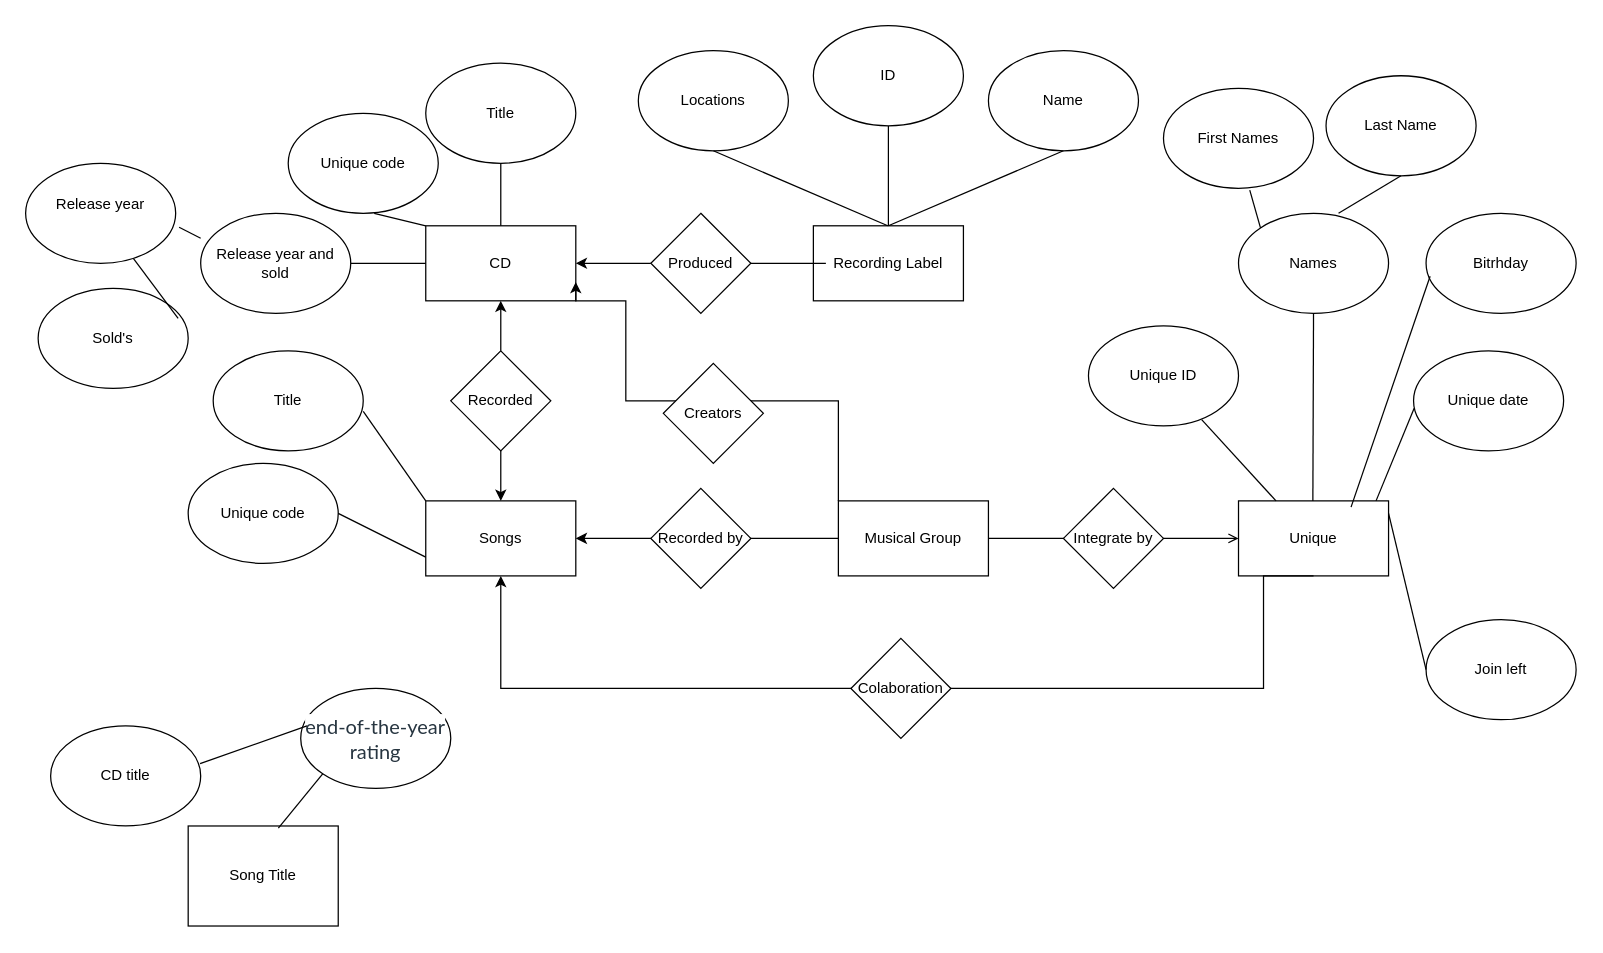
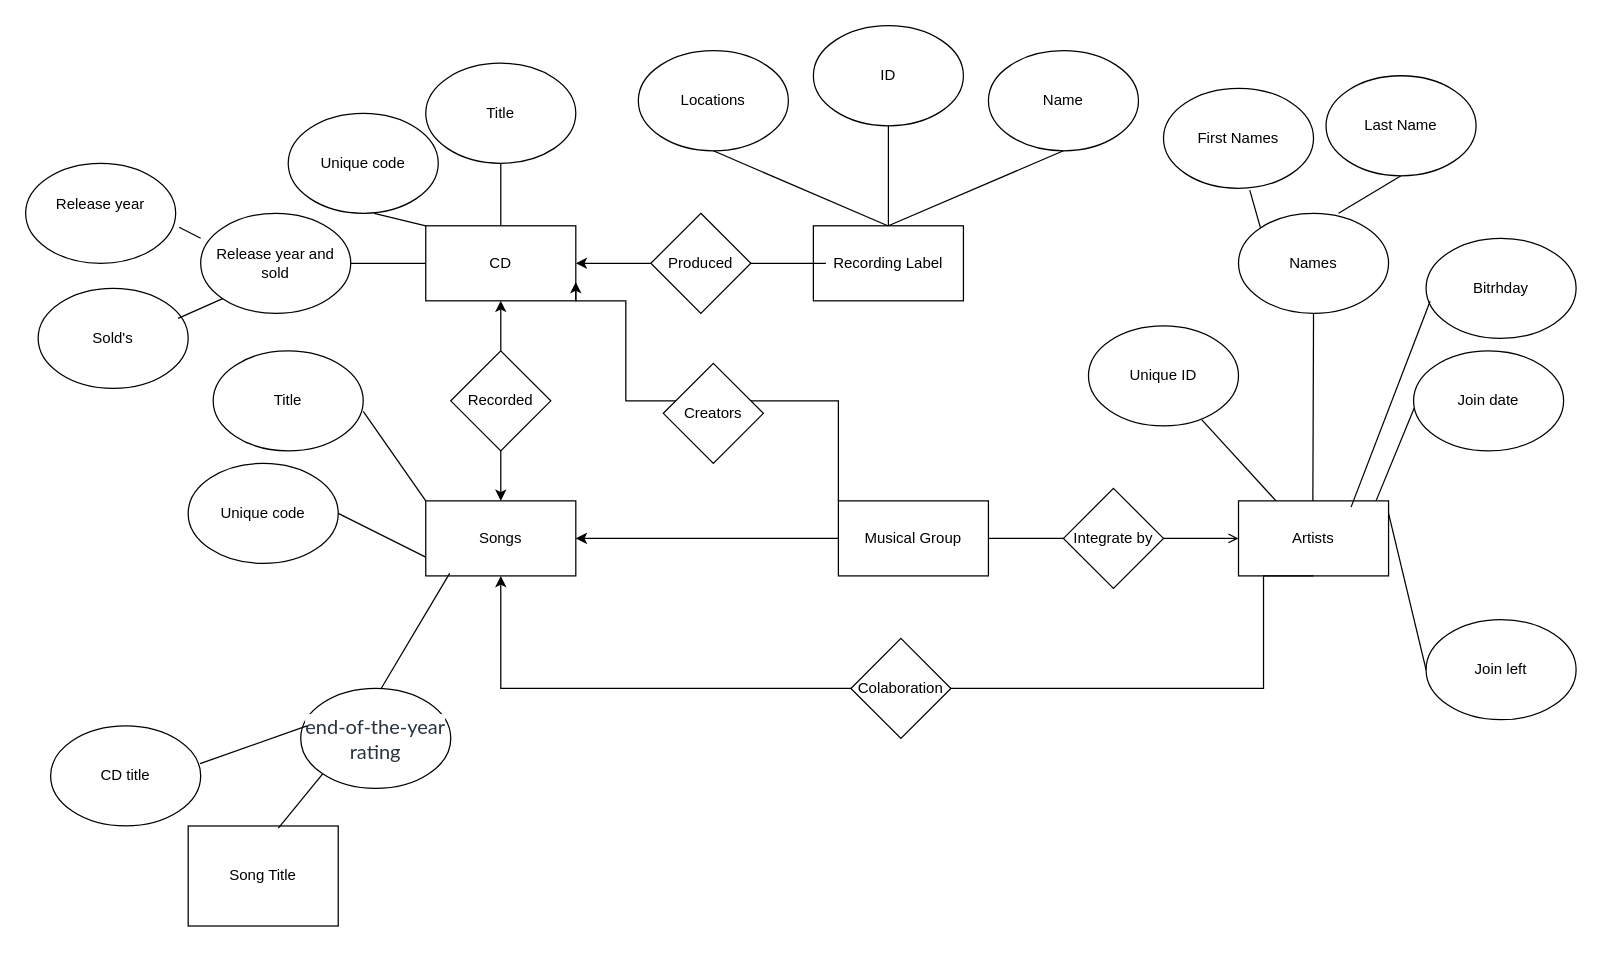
  <mxCell id="0" />
  <mxCell id="1" parent="0" />
  <mxCell id="2" value="Recording Label" style="rounded=0;whiteSpace=wrap;html=1;" vertex="1" parent="1"><mxGeometry x="650" y="180" width="120" height="60" as="geometry" /></mxCell>
  <mxCell id="3" value="" style="endArrow=none;html=1;rounded=0;entryX=0.5;entryY=1;entryDx=0;entryDy=0;exitX=0.5;exitY=0;exitDx=0;exitDy=0;" edge="1" parent="1" source="2" target="4"><mxGeometry width="50" height="50" relative="1" as="geometry"><mxPoint x="520" y="340" as="sourcePoint" /><mxPoint x="710" y="100" as="targetPoint" /></mxGeometry></mxCell>
  <mxCell id="4" value="ID" style="ellipse;whiteSpace=wrap;html=1;" vertex="1" parent="1"><mxGeometry x="650" y="20" width="120" height="80" as="geometry" /></mxCell>
  <mxCell id="5" value="Name" style="ellipse;whiteSpace=wrap;html=1;" vertex="1" parent="1"><mxGeometry x="790" y="40" width="120" height="80" as="geometry" /></mxCell>
  <mxCell id="6" value="Locations" style="ellipse;whiteSpace=wrap;html=1;" vertex="1" parent="1"><mxGeometry x="510" y="40" width="120" height="80" as="geometry" /></mxCell>
  <mxCell id="7" value="" style="endArrow=none;html=1;rounded=0;entryX=0.5;entryY=1;entryDx=0;entryDy=0;exitX=0.5;exitY=0;exitDx=0;exitDy=0;" edge="1" parent="1" target="6"><mxGeometry width="50" height="50" relative="1" as="geometry"><mxPoint x="709.5" y="180" as="sourcePoint" /><mxPoint x="709.5" y="100" as="targetPoint" /></mxGeometry></mxCell>
  <mxCell id="8" value="" style="endArrow=none;html=1;rounded=0;entryX=0.5;entryY=1;entryDx=0;entryDy=0;exitX=0.5;exitY=1;exitDx=0;exitDy=0;" edge="1" parent="1" source="5"><mxGeometry width="50" height="50" relative="1" as="geometry"><mxPoint x="849.5" y="240" as="sourcePoint" /><mxPoint x="710" y="180" as="targetPoint" /></mxGeometry></mxCell>
  <mxCell id="9" value="" style="edgeStyle=orthogonalEdgeStyle;rounded=0;orthogonalLoop=1;jettySize=auto;html=1;" edge="1" parent="1" source="10" target="11"><mxGeometry relative="1" as="geometry" /></mxCell>
  <mxCell id="10" value="Produced" style="rhombus;whiteSpace=wrap;html=1;rounded=0;" vertex="1" parent="1"><mxGeometry x="520" y="170" width="80" height="80" as="geometry" /></mxCell>
  <mxCell id="11" value="CD" style="whiteSpace=wrap;html=1;rounded=0;" vertex="1" parent="1"><mxGeometry x="340" y="180" width="120" height="60" as="geometry" /></mxCell>
  <mxCell id="12" value="Title" style="ellipse;whiteSpace=wrap;html=1;" vertex="1" parent="1"><mxGeometry x="340" y="50" width="120" height="80" as="geometry" /></mxCell>
  <mxCell id="13" value="" style="endArrow=none;html=1;rounded=0;exitX=0.5;exitY=0;exitDx=0;exitDy=0;entryX=0.5;entryY=1;entryDx=0;entryDy=0;" edge="1" parent="1" source="11" target="12"><mxGeometry width="50" height="50" relative="1" as="geometry"><mxPoint x="490" y="180" as="sourcePoint" /><mxPoint x="540" y="130" as="targetPoint" /></mxGeometry></mxCell>
  <mxCell id="14" value="Unique code" style="ellipse;whiteSpace=wrap;html=1;" vertex="1" parent="1"><mxGeometry x="230" y="90" width="120" height="80" as="geometry" /></mxCell>
  <mxCell id="15" value="" style="endArrow=none;html=1;rounded=0;exitX=0;exitY=0;exitDx=0;exitDy=0;entryX=0.573;entryY=1;entryDx=0;entryDy=0;entryPerimeter=0;" edge="1" parent="1" source="11" target="14"><mxGeometry width="50" height="50" relative="1" as="geometry"><mxPoint x="410" y="190" as="sourcePoint" /><mxPoint x="410" y="140" as="targetPoint" /></mxGeometry></mxCell>
  <mxCell id="16" value="Release year and sold" style="ellipse;whiteSpace=wrap;html=1;" vertex="1" parent="1"><mxGeometry x="160" y="170" width="120" height="80" as="geometry" /></mxCell>
  <mxCell id="17" value="" style="endArrow=none;html=1;rounded=0;entryX=0;entryY=0.5;entryDx=0;entryDy=0;" edge="1" parent="1" target="11"><mxGeometry width="50" height="50" relative="1" as="geometry"><mxPoint x="280" y="210" as="sourcePoint" /><mxPoint x="330" y="160" as="targetPoint" /></mxGeometry></mxCell>
  <mxCell id="18" value="Release year&lt;div&gt;&lt;br&gt;&lt;/div&gt;" style="ellipse;whiteSpace=wrap;html=1;" vertex="1" parent="1"><mxGeometry x="20" y="130" width="120" height="80" as="geometry" /></mxCell>
  <mxCell id="19" value="Sold's" style="ellipse;whiteSpace=wrap;html=1;" vertex="1" parent="1"><mxGeometry x="30" y="230" width="120" height="80" as="geometry" /></mxCell>
  <mxCell id="20" value="" style="edgeStyle=orthogonalEdgeStyle;rounded=0;orthogonalLoop=1;jettySize=auto;html=1;" edge="1" parent="1" source="22" target="24"><mxGeometry relative="1" as="geometry" /></mxCell>
  <mxCell id="21" value="" style="edgeStyle=orthogonalEdgeStyle;rounded=0;orthogonalLoop=1;jettySize=auto;html=1;" edge="1" parent="1" source="22" target="11"><mxGeometry relative="1" as="geometry" /></mxCell>
  <mxCell id="22" value="Recorded" style="rhombus;whiteSpace=wrap;html=1;rounded=0;" vertex="1" parent="1"><mxGeometry x="360" y="280" width="80" height="80" as="geometry" /></mxCell>
  <mxCell id="23" value="" style="endArrow=none;html=1;rounded=0;entryX=0;entryY=0.5;entryDx=0;entryDy=0;" edge="1" parent="1"><mxGeometry width="50" height="50" relative="1" as="geometry"><mxPoint x="600" y="210" as="sourcePoint" /><mxPoint x="660" y="210" as="targetPoint" /></mxGeometry></mxCell>
  <mxCell id="24" value="Songs" style="whiteSpace=wrap;html=1;rounded=0;" vertex="1" parent="1"><mxGeometry x="340" y="400" width="120" height="60" as="geometry" /></mxCell>
  <mxCell id="25" value="" style="endArrow=none;html=1;rounded=0;entryX=0;entryY=0.5;entryDx=0;entryDy=0;exitX=1.023;exitY=0.64;exitDx=0;exitDy=0;exitPerimeter=0;" edge="1" parent="1" source="18"><mxGeometry width="50" height="50" relative="1" as="geometry"><mxPoint x="110" y="190" as="sourcePoint" /><mxPoint x="160" y="190" as="targetPoint" /></mxGeometry></mxCell>
- <mxCell id="26" value="" style="endArrow=none;html=1;rounded=0;exitX=0.933;exitY=0.3;exitDx=0;exitDy=0;exitPerimeter=0;" edge="1" parent="1" source="19" target="18"><mxGeometry width="50" height="50" relative="1" as="geometry"><mxPoint x="153" y="191" as="sourcePoint" /><mxPoint x="170" y="200" as="targetPoint" /></mxGeometry></mxCell>
+ <mxCell id="26" value="" style="endArrow=none;html=1;rounded=0;exitX=0.933;exitY=0.3;exitDx=0;exitDy=0;exitPerimeter=0;entryX=0;entryY=1;entryDx=0;entryDy=0;" edge="1" parent="1" source="19" target="16"><mxGeometry width="50" height="50" relative="1" as="geometry"><mxPoint x="153" y="191" as="sourcePoint" /><mxPoint x="170" y="200" as="targetPoint" /></mxGeometry></mxCell>
  <mxCell id="27" value="Title" style="ellipse;whiteSpace=wrap;html=1;" vertex="1" parent="1"><mxGeometry x="170" y="280" width="120" height="80" as="geometry" /></mxCell>
  <mxCell id="28" value="Unique code" style="ellipse;whiteSpace=wrap;html=1;" vertex="1" parent="1"><mxGeometry x="150" y="370" width="120" height="80" as="geometry" /></mxCell>
  <mxCell id="29" value="" style="endArrow=none;html=1;rounded=0;entryX=0;entryY=0;entryDx=0;entryDy=0;exitX=1;exitY=0.605;exitDx=0;exitDy=0;exitPerimeter=0;" edge="1" parent="1" source="27" target="24"><mxGeometry width="50" height="50" relative="1" as="geometry"><mxPoint x="290" y="360" as="sourcePoint" /><mxPoint x="340" y="310" as="targetPoint" /></mxGeometry></mxCell>
  <mxCell id="30" value="" style="endArrow=none;html=1;rounded=0;entryX=0;entryY=0.75;entryDx=0;entryDy=0;exitX=1;exitY=0.5;exitDx=0;exitDy=0;" edge="1" parent="1" source="28" target="24"><mxGeometry width="50" height="50" relative="1" as="geometry"><mxPoint x="300" y="370" as="sourcePoint" /><mxPoint x="350" y="410" as="targetPoint" /></mxGeometry></mxCell>
  <mxCell id="31" value="&lt;span style=&quot;color: rgb(39, 53, 64); font-family: &amp;quot;Lato Extended&amp;quot;, Lato, &amp;quot;Helvetica Neue&amp;quot;, Helvetica, Arial, sans-serif; font-size: 16px; text-align: start; background-color: rgb(255, 255, 255);&quot;&gt;end-of-the-year rating&lt;/span&gt;" style="ellipse;whiteSpace=wrap;html=1;" vertex="1" parent="1"><mxGeometry x="240" y="550" width="120" height="80" as="geometry" /></mxCell>
+ <mxCell id="32" value="" style="endArrow=none;html=1;rounded=0;entryX=0.159;entryY=0.966;entryDx=0;entryDy=0;exitX=0.538;exitY=-0.004;exitDx=0;exitDy=0;exitPerimeter=0;entryPerimeter=0;" edge="1" parent="1" source="31" target="24"><mxGeometry width="50" height="50" relative="1" as="geometry"><mxPoint x="280" y="507" as="sourcePoint" /><mxPoint x="350" y="470" as="targetPoint" /></mxGeometry></mxCell>
  <mxCell id="33" value="CD title" style="ellipse;whiteSpace=wrap;html=1;" vertex="1" parent="1"><mxGeometry x="40" y="580" width="120" height="80" as="geometry" /></mxCell>
  <mxCell id="34" value="Song Title" style="whiteSpace=wrap;html=1;rounded=0;" vertex="1" parent="1"><mxGeometry x="150" y="660" width="120" height="80" as="geometry" /></mxCell>
  <mxCell id="35" value="" style="endArrow=none;html=1;rounded=0;entryX=0;entryY=1;entryDx=0;entryDy=0;exitX=0.996;exitY=0.377;exitDx=0;exitDy=0;exitPerimeter=0;" edge="1" parent="1" source="33"><mxGeometry width="50" height="50" relative="1" as="geometry"><mxPoint x="175" y="617" as="sourcePoint" /><mxPoint x="245" y="580" as="targetPoint" /></mxGeometry></mxCell>
  <mxCell id="36" value="" style="endArrow=none;html=1;rounded=0;entryX=0;entryY=1;entryDx=0;entryDy=0;exitX=0.601;exitY=0.021;exitDx=0;exitDy=0;exitPerimeter=0;" edge="1" parent="1" source="34" target="31"><mxGeometry width="50" height="50" relative="1" as="geometry"><mxPoint x="170" y="620" as="sourcePoint" /><mxPoint x="255" y="590" as="targetPoint" /></mxGeometry></mxCell>
  <mxCell id="37" value="" style="edgeStyle=orthogonalEdgeStyle;rounded=0;orthogonalLoop=1;jettySize=auto;html=1;entryX=1;entryY=0.5;entryDx=0;entryDy=0;" edge="1" parent="1" source="39" target="24"><mxGeometry relative="1" as="geometry" /></mxCell>
  <mxCell id="38" value="" style="edgeStyle=orthogonalEdgeStyle;rounded=0;orthogonalLoop=1;jettySize=auto;html=1;entryX=0;entryY=0.5;entryDx=0;entryDy=0;endArrow=open;" edge="1" parent="1" source="39" target="42"><mxGeometry relative="1" as="geometry"><mxPoint x="980" y="430" as="targetPoint" /></mxGeometry></mxCell>
  <mxCell id="39" value="Musical Group" style="whiteSpace=wrap;html=1;rounded=0;" vertex="1" parent="1"><mxGeometry x="670" y="400" width="120" height="60" as="geometry" /></mxCell>
- <mxCell id="40" value="Recorded by" style="rhombus;whiteSpace=wrap;html=1;rounded=0;" vertex="1" parent="1"><mxGeometry x="520" y="390" width="80" height="80" as="geometry" /></mxCell>
  <mxCell id="41" value="Integrate by" style="rhombus;whiteSpace=wrap;html=1;rounded=0;" vertex="1" parent="1"><mxGeometry x="850" y="390" width="80" height="80" as="geometry" /></mxCell>
- <mxCell id="42" value="Unique" style="whiteSpace=wrap;html=1;rounded=0;" vertex="1" parent="1"><mxGeometry x="990" y="400" width="120" height="60" as="geometry" /></mxCell>
+ <mxCell id="42" value="Artists" style="whiteSpace=wrap;html=1;rounded=0;" vertex="1" parent="1"><mxGeometry x="990" y="400" width="120" height="60" as="geometry" /></mxCell>
  <mxCell id="43" value="" style="edgeStyle=orthogonalEdgeStyle;rounded=0;orthogonalLoop=1;jettySize=auto;html=1;entryX=1;entryY=0.75;entryDx=0;entryDy=0;exitX=0;exitY=0;exitDx=0;exitDy=0;" edge="1" parent="1" target="11"><mxGeometry relative="1" as="geometry"><mxPoint x="670" y="400" as="sourcePoint" /><mxPoint x="460" y="240" as="targetPoint" /><Array as="points"><mxPoint x="670" y="320" /><mxPoint x="500" y="320" /><mxPoint x="500" y="240" /><mxPoint x="460" y="240" /></Array></mxGeometry></mxCell>
  <mxCell id="44" value="Creators" style="rhombus;whiteSpace=wrap;html=1;rounded=0;" vertex="1" parent="1"><mxGeometry x="530" y="290" width="80" height="80" as="geometry" /></mxCell>
  <mxCell id="45" value="Names" style="ellipse;whiteSpace=wrap;html=1;" vertex="1" parent="1"><mxGeometry x="990" y="170" width="120" height="80" as="geometry" /></mxCell>
  <mxCell id="46" value="" style="endArrow=none;html=1;rounded=0;exitX=0.5;exitY=0;exitDx=0;exitDy=0;entryX=0.5;entryY=1;entryDx=0;entryDy=0;" edge="1" parent="1" target="45"><mxGeometry width="50" height="50" relative="1" as="geometry"><mxPoint x="1049.47" y="400" as="sourcePoint" /><mxPoint x="1049" y="350" as="targetPoint" /></mxGeometry></mxCell>
  <mxCell id="47" value="First Names" style="ellipse;whiteSpace=wrap;html=1;" vertex="1" parent="1"><mxGeometry x="930" y="70" width="120" height="80" as="geometry" /></mxCell>
  <mxCell id="48" value="Last Name" style="ellipse;whiteSpace=wrap;html=1;" vertex="1" parent="1"><mxGeometry x="1060" y="60" width="120" height="80" as="geometry" /></mxCell>
  <mxCell id="49" value="" style="endArrow=none;html=1;rounded=0;entryX=0.5;entryY=1;entryDx=0;entryDy=0;exitX=0.5;exitY=1;exitDx=0;exitDy=0;" edge="1" parent="1" source="48"><mxGeometry width="50" height="50" relative="1" as="geometry"><mxPoint x="1210" y="110" as="sourcePoint" /><mxPoint x="1070" y="170" as="targetPoint" /></mxGeometry></mxCell>
  <mxCell id="50" value="" style="endArrow=none;html=1;rounded=0;entryX=0.575;entryY=1.019;entryDx=0;entryDy=0;exitX=0;exitY=0;exitDx=0;exitDy=0;entryPerimeter=0;" edge="1" parent="1" source="45" target="47"><mxGeometry width="50" height="50" relative="1" as="geometry"><mxPoint x="860" y="130" as="sourcePoint" /><mxPoint x="720" y="190" as="targetPoint" /></mxGeometry></mxCell>
  <mxCell id="51" value="Unique ID" style="ellipse;whiteSpace=wrap;html=1;" vertex="1" parent="1"><mxGeometry x="870" y="260" width="120" height="80" as="geometry" /></mxCell>
  <mxCell id="52" value="" style="endArrow=none;html=1;rounded=0;exitX=0.25;exitY=0;exitDx=0;exitDy=0;entryX=0.5;entryY=1;entryDx=0;entryDy=0;" edge="1" parent="1" source="42"><mxGeometry width="50" height="50" relative="1" as="geometry"><mxPoint x="960" y="485" as="sourcePoint" /><mxPoint x="960.53" y="335" as="targetPoint" /></mxGeometry></mxCell>
- <mxCell id="53" value="Unique date" style="ellipse;whiteSpace=wrap;html=1;" vertex="1" parent="1"><mxGeometry x="1130" y="280" width="120" height="80" as="geometry" /></mxCell>
+ <mxCell id="53" value="Join date" style="ellipse;whiteSpace=wrap;html=1;" vertex="1" parent="1"><mxGeometry x="1130" y="280" width="120" height="80" as="geometry" /></mxCell>
  <mxCell id="54" value="" style="endArrow=none;html=1;rounded=0;exitX=0.5;exitY=0;exitDx=0;exitDy=0;entryX=0.004;entryY=0.573;entryDx=0;entryDy=0;entryPerimeter=0;" edge="1" parent="1" target="53"><mxGeometry width="50" height="50" relative="1" as="geometry"><mxPoint x="1100" y="400" as="sourcePoint" /><mxPoint x="1100.53" y="250" as="targetPoint" /></mxGeometry></mxCell>
  <mxCell id="55" value="Join left" style="ellipse;whiteSpace=wrap;html=1;" vertex="1" parent="1"><mxGeometry x="1140" y="495" width="120" height="80" as="geometry" /></mxCell>
  <mxCell id="56" value="" style="endArrow=none;html=1;rounded=0;exitX=0.5;exitY=0;exitDx=0;exitDy=0;entryX=0;entryY=0.5;entryDx=0;entryDy=0;" edge="1" parent="1" target="55"><mxGeometry width="50" height="50" relative="1" as="geometry"><mxPoint x="1110" y="410" as="sourcePoint" /><mxPoint x="1140" y="336" as="targetPoint" /></mxGeometry></mxCell>
- <mxCell id="57" value="Bitrhday" style="ellipse;whiteSpace=wrap;html=1;" vertex="1" parent="1"><mxGeometry x="1140" y="170" width="120" height="80" as="geometry" /></mxCell>
+ <mxCell id="57" value="Bitrhday" style="ellipse;whiteSpace=wrap;html=1;" vertex="1" parent="1"><mxGeometry x="1140" y="190" width="120" height="80" as="geometry" /></mxCell>
  <mxCell id="58" value="" style="endArrow=none;html=1;rounded=0;exitX=0.5;exitY=0;exitDx=0;exitDy=0;entryX=0.027;entryY=0.63;entryDx=0;entryDy=0;entryPerimeter=0;" edge="1" parent="1" target="57"><mxGeometry width="50" height="50" relative="1" as="geometry"><mxPoint x="1080" y="405" as="sourcePoint" /><mxPoint x="1080.53" y="255" as="targetPoint" /></mxGeometry></mxCell>
  <mxCell id="59" value="" style="edgeStyle=orthogonalEdgeStyle;rounded=0;orthogonalLoop=1;jettySize=auto;html=1;entryX=0.5;entryY=1;entryDx=0;entryDy=0;exitX=0.5;exitY=1;exitDx=0;exitDy=0;" edge="1" parent="1" source="42" target="24"><mxGeometry relative="1" as="geometry"><mxPoint x="1010" y="630" as="sourcePoint" /><mxPoint x="800" y="455" as="targetPoint" /><Array as="points"><mxPoint x="1010" y="460" /><mxPoint x="1010" y="550" /><mxPoint x="400" y="550" /></Array></mxGeometry></mxCell>
  <mxCell id="60" value="Colaboration" style="rhombus;whiteSpace=wrap;html=1;rounded=0;" vertex="1" parent="1"><mxGeometry x="680" y="510" width="80" height="80" as="geometry" /></mxCell>
